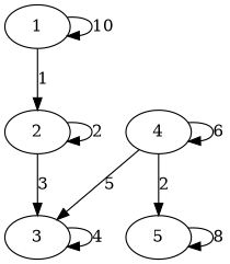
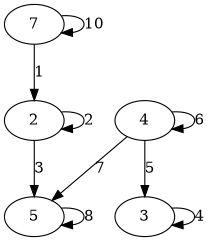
  digraph {
-   1
+   1 [label=7]
    2
    3
    4
    5
    1 -> 1 [label=10]
    1 -> 2 [label=1]
    2 -> 2 [label=2]
-   2 -> 3 [label=3]
+   2 -> 5 [label=3]
    3 -> 3 [label=4]
    4 -> 3 [label=5]
    4 -> 4 [label=6]
-   4 -> 5 [label=2]
+   4 -> 5 [label=7]
    5 -> 5 [label=8]
  }
